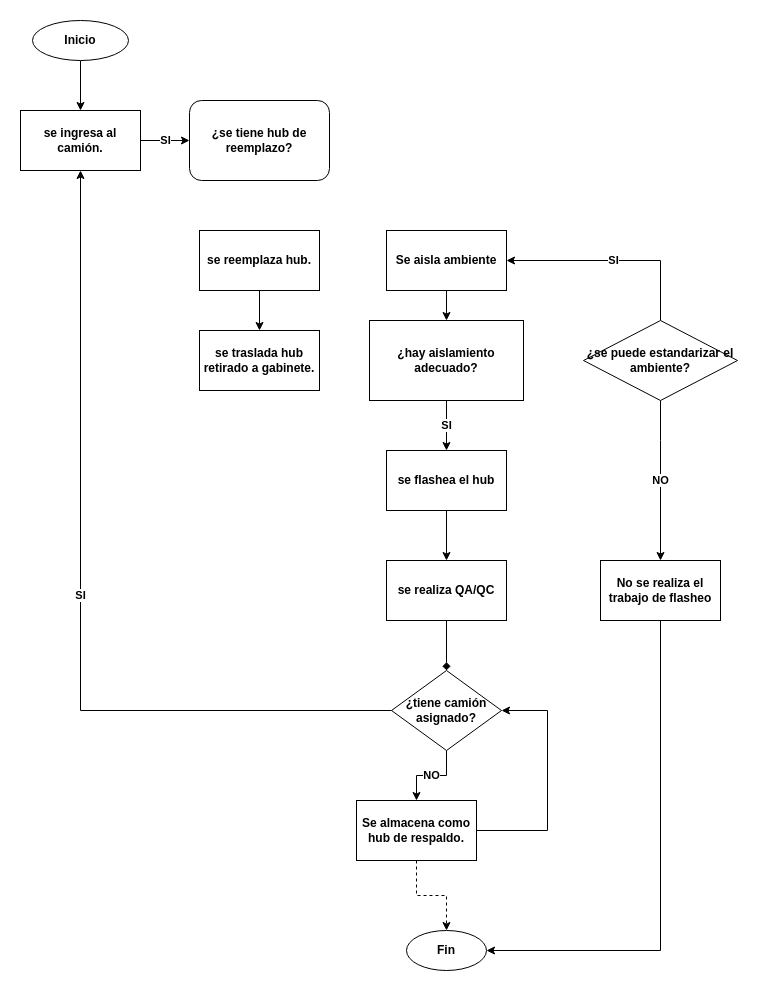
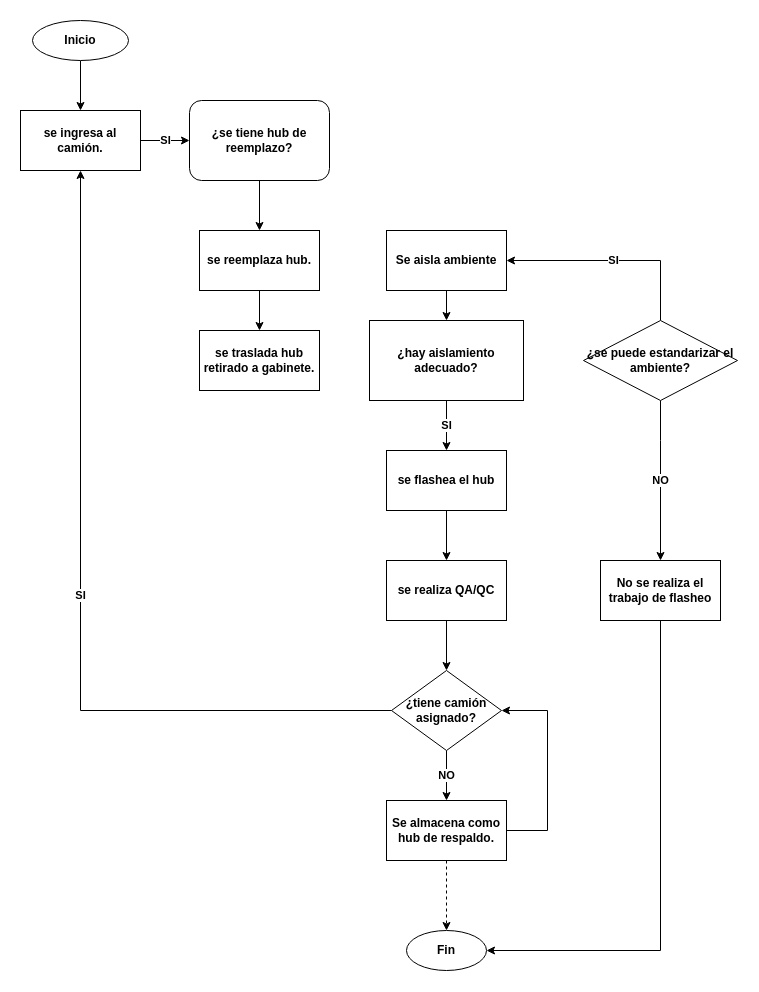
  <mxCell id="0" />
  <mxCell id="1" parent="0" />
  <mxCell id="2" value="SI" style="edgeStyle=orthogonalEdgeStyle;rounded=0;orthogonalLoop=1;jettySize=auto;html=1;exitX=1;exitY=0.5;exitDx=0;exitDy=0;fontStyle=1" edge="1" parent="1" source="7" target="6"><mxGeometry relative="1" as="geometry" /></mxCell>
  <mxCell id="3" value="" style="edgeStyle=orthogonalEdgeStyle;rounded=0;orthogonalLoop=1;jettySize=auto;html=1;fontStyle=1" edge="1" parent="1" source="4" target="7"><mxGeometry relative="1" as="geometry" /></mxCell>
  <mxCell id="4" value="Inicio" style="ellipse;whiteSpace=wrap;html=1;fontStyle=1" vertex="1" parent="1"><mxGeometry x="32" y="20" width="96" height="40" as="geometry" /></mxCell>
+ <mxCell id="5" value="" style="edgeStyle=orthogonalEdgeStyle;rounded=0;orthogonalLoop=1;jettySize=auto;html=1;fontStyle=1" edge="1" parent="1" source="6" target="9"><mxGeometry relative="1" as="geometry" /></mxCell>
  <mxCell id="6" value="¿se tiene hub de reemplazo?" style="whiteSpace=wrap;html=1;fontStyle=1;rounded=1;" vertex="1" parent="1"><mxGeometry x="189" y="100" width="140" height="80" as="geometry" /></mxCell>
  <mxCell id="7" value="se ingresa al camión." style="whiteSpace=wrap;html=1;fontStyle=1" vertex="1" parent="1"><mxGeometry x="20" y="110" width="120" height="60" as="geometry" /></mxCell>
  <mxCell id="8" value="" style="edgeStyle=orthogonalEdgeStyle;rounded=0;orthogonalLoop=1;jettySize=auto;html=1;fontStyle=1" edge="1" parent="1" source="9" target="10"><mxGeometry relative="1" as="geometry" /></mxCell>
  <mxCell id="9" value="se reemplaza hub." style="whiteSpace=wrap;html=1;fontStyle=1" vertex="1" parent="1"><mxGeometry x="199" y="230" width="120" height="60" as="geometry" /></mxCell>
  <mxCell id="10" value="se traslada hub retirado a gabinete." style="whiteSpace=wrap;html=1;fontStyle=1" vertex="1" parent="1"><mxGeometry x="199" y="330" width="120" height="60" as="geometry" /></mxCell>
  <mxCell id="11" value="SI" style="edgeStyle=orthogonalEdgeStyle;rounded=0;orthogonalLoop=1;jettySize=auto;html=1;fontStyle=1" edge="1" parent="1" source="12" target="14"><mxGeometry relative="1" as="geometry" /></mxCell>
  <mxCell id="12" value="¿hay aislamiento adecuado?" style="whiteSpace=wrap;html=1;fontStyle=1;rounded=0;" vertex="1" parent="1"><mxGeometry x="369" y="320" width="154" height="80" as="geometry" /></mxCell>
  <mxCell id="13" value="" style="edgeStyle=orthogonalEdgeStyle;rounded=0;orthogonalLoop=1;jettySize=auto;html=1;fontStyle=1" edge="1" parent="1" source="14" target="16"><mxGeometry relative="1" as="geometry" /></mxCell>
  <mxCell id="14" value="se flashea el hub" style="whiteSpace=wrap;html=1;fontStyle=1" vertex="1" parent="1"><mxGeometry x="386" y="450" width="120" height="60" as="geometry" /></mxCell>
- <mxCell id="15" value="" style="edgeStyle=orthogonalEdgeStyle;rounded=0;orthogonalLoop=1;jettySize=auto;html=1;fontStyle=1;endArrow=diamond;" edge="1" parent="1" source="16" target="19"><mxGeometry relative="1" as="geometry" /></mxCell>
+ <mxCell id="15" value="" style="edgeStyle=orthogonalEdgeStyle;rounded=0;orthogonalLoop=1;jettySize=auto;html=1;fontStyle=1" edge="1" parent="1" source="16" target="19"><mxGeometry relative="1" as="geometry" /></mxCell>
  <mxCell id="16" value="se realiza QA/QC" style="whiteSpace=wrap;html=1;fontStyle=1" vertex="1" parent="1"><mxGeometry x="386" y="560" width="120" height="60" as="geometry" /></mxCell>
  <mxCell id="17" value="SI" style="edgeStyle=orthogonalEdgeStyle;rounded=0;orthogonalLoop=1;jettySize=auto;html=1;entryX=0.5;entryY=1;entryDx=0;entryDy=0;fontStyle=1" edge="1" parent="1" source="19" target="7"><mxGeometry relative="1" as="geometry" /></mxCell>
  <mxCell id="18" value="NO" style="edgeStyle=orthogonalEdgeStyle;rounded=0;orthogonalLoop=1;jettySize=auto;html=1;fontStyle=1" edge="1" parent="1" source="19" target="22"><mxGeometry relative="1" as="geometry" /></mxCell>
  <mxCell id="19" value="¿tiene camión asignado?" style="rhombus;whiteSpace=wrap;html=1;fontStyle=1" vertex="1" parent="1"><mxGeometry x="391" y="670" width="110" height="80" as="geometry" /></mxCell>
  <mxCell id="20" style="edgeStyle=orthogonalEdgeStyle;rounded=0;orthogonalLoop=1;jettySize=auto;html=1;entryX=1;entryY=0.5;entryDx=0;entryDy=0;exitX=1;exitY=0.5;exitDx=0;exitDy=0;fontStyle=1" edge="1" parent="1" source="22" target="19"><mxGeometry relative="1" as="geometry"><Array as="points"><mxPoint x="547" y="830" /><mxPoint x="547" y="710" /></Array></mxGeometry></mxCell>
  <mxCell id="21" value="" style="edgeStyle=orthogonalEdgeStyle;rounded=0;orthogonalLoop=1;jettySize=auto;html=1;fontStyle=1;dashed=1;" edge="1" parent="1" source="22" target="23"><mxGeometry relative="1" as="geometry" /></mxCell>
- <mxCell id="22" value="Se almacena como hub de respaldo." style="whiteSpace=wrap;html=1;fontStyle=1" vertex="1" parent="1"><mxGeometry x="356" y="800" width="120" height="60" as="geometry" /></mxCell>
+ <mxCell id="22" value="Se almacena como hub de respaldo." style="whiteSpace=wrap;html=1;fontStyle=1" vertex="1" parent="1"><mxGeometry x="386" y="800" width="120" height="60" as="geometry" /></mxCell>
  <mxCell id="23" value="Fin" style="ellipse;whiteSpace=wrap;html=1;fontStyle=1" vertex="1" parent="1"><mxGeometry x="406" y="930" width="80" height="40" as="geometry" /></mxCell>
  <mxCell id="24" value="SI" style="edgeStyle=orthogonalEdgeStyle;rounded=0;orthogonalLoop=1;jettySize=auto;html=1;exitX=0.5;exitY=0;exitDx=0;exitDy=0;entryX=1;entryY=0.5;entryDx=0;entryDy=0;fontStyle=1" edge="1" parent="1" source="26" target="28"><mxGeometry relative="1" as="geometry" /></mxCell>
  <mxCell id="25" value="NO" style="edgeStyle=orthogonalEdgeStyle;rounded=0;orthogonalLoop=1;jettySize=auto;html=1;exitX=0.5;exitY=1;exitDx=0;exitDy=0;entryX=0.5;entryY=0;entryDx=0;entryDy=0;fontStyle=1" edge="1" parent="1" source="26" target="30"><mxGeometry relative="1" as="geometry"><Array as="points"><mxPoint x="660" y="440" /><mxPoint x="660" y="440" /></Array></mxGeometry></mxCell>
  <mxCell id="26" value="¿se puede estandarizar el ambiente?" style="rhombus;whiteSpace=wrap;html=1;fontStyle=1" vertex="1" parent="1"><mxGeometry x="583" y="320" width="154" height="80" as="geometry" /></mxCell>
  <mxCell id="27" style="edgeStyle=orthogonalEdgeStyle;rounded=0;orthogonalLoop=1;jettySize=auto;html=1;exitX=0.5;exitY=1;exitDx=0;exitDy=0;entryX=0.5;entryY=0;entryDx=0;entryDy=0;fontStyle=1" edge="1" parent="1" source="28" target="12"><mxGeometry relative="1" as="geometry" /></mxCell>
  <mxCell id="28" value="Se aisla ambiente" style="rounded=0;whiteSpace=wrap;html=1;fontStyle=1" vertex="1" parent="1"><mxGeometry x="386" y="230" width="120" height="60" as="geometry" /></mxCell>
  <mxCell id="29" style="edgeStyle=orthogonalEdgeStyle;rounded=0;orthogonalLoop=1;jettySize=auto;html=1;exitX=0.5;exitY=1;exitDx=0;exitDy=0;entryX=1;entryY=0.5;entryDx=0;entryDy=0;fontStyle=1" edge="1" parent="1" source="30" target="23"><mxGeometry relative="1" as="geometry" /></mxCell>
  <mxCell id="30" value="No se realiza el trabajo de flasheo" style="rounded=0;whiteSpace=wrap;html=1;fontStyle=1" vertex="1" parent="1"><mxGeometry x="600" y="560" width="120" height="60" as="geometry" /></mxCell>
